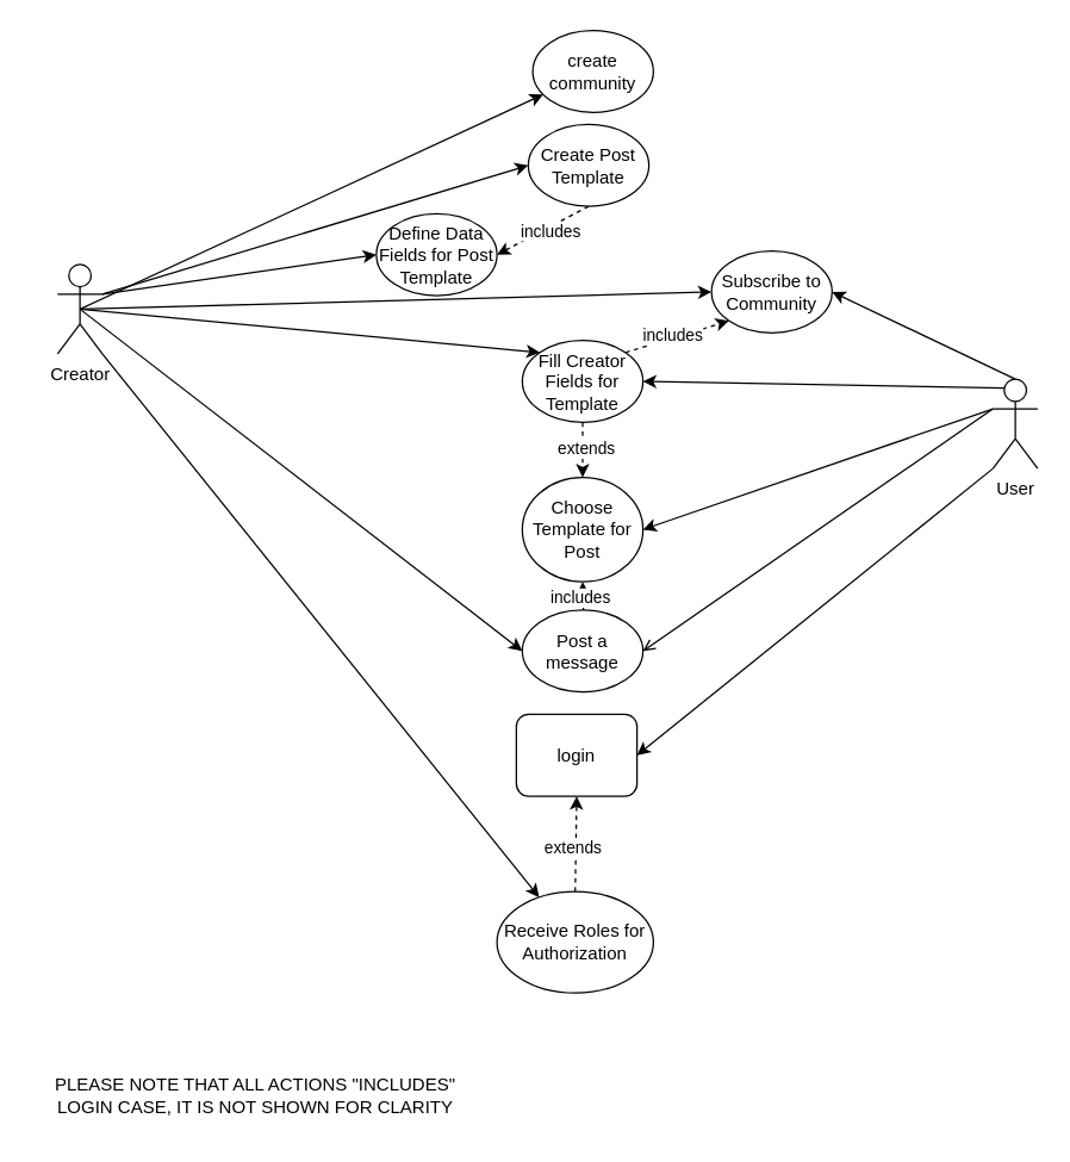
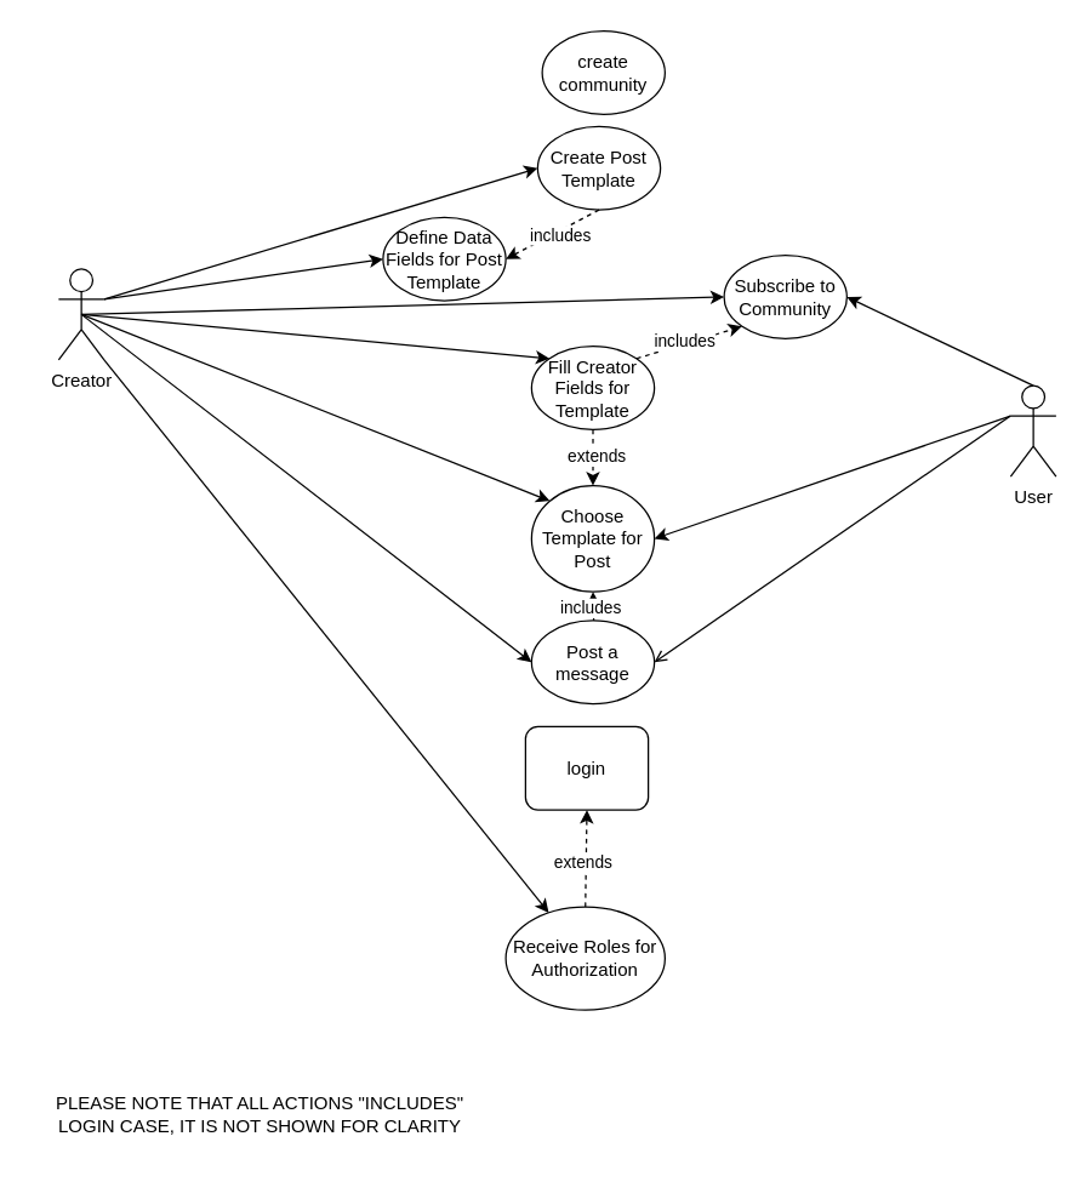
  <mxCell id="0" />
  <mxCell id="1" parent="0" />
  <mxCell id="2" value="Creator" style="shape=umlActor;verticalLabelPosition=bottom;verticalAlign=top;html=1;outlineConnect=0;" parent="1" vertex="1"><mxGeometry x="38" y="177" width="30" height="60" as="geometry" /></mxCell>
  <mxCell id="3" value="login" style="whiteSpace=wrap;html=1;rounded=1;" parent="1" vertex="1"><mxGeometry x="346" y="479" width="81" height="55" as="geometry" /></mxCell>
  <mxCell id="4" value="create community" style="ellipse;whiteSpace=wrap;html=1;" parent="1" vertex="1"><mxGeometry x="357" y="20" width="81" height="55" as="geometry" /></mxCell>
  <mxCell id="5" value="Post a message" style="ellipse;whiteSpace=wrap;html=1;" parent="1" vertex="1"><mxGeometry x="350" y="409" width="81" height="55" as="geometry" /></mxCell>
  <mxCell id="6" value="User" style="shape=umlActor;verticalLabelPosition=bottom;verticalAlign=top;html=1;outlineConnect=0;" parent="1" vertex="1"><mxGeometry x="666" y="254" width="30" height="60" as="geometry" /></mxCell>
- <mxCell id="7" value="" style="endArrow=classic;html=1;rounded=0;entryX=1;entryY=0.5;entryDx=0;entryDy=0;exitX=0;exitY=1;exitDx=0;exitDy=0;exitPerimeter=0;" parent="1" source="6" target="3" edge="1"><mxGeometry width="50" height="50" relative="1" as="geometry"><mxPoint x="676" y="284" as="sourcePoint" /><mxPoint x="524.223" y="363.112" as="targetPoint" /></mxGeometry></mxCell>
  <mxCell id="8" value="" style="endArrow=classic;html=1;rounded=0;exitX=1;exitY=1;exitDx=0;exitDy=0;exitPerimeter=0;" parent="1" source="2" target="27" edge="1"><mxGeometry width="50" height="50" relative="1" as="geometry"><mxPoint x="390" y="439" as="sourcePoint" /><mxPoint x="440" y="389" as="targetPoint" /></mxGeometry></mxCell>
  <mxCell id="9" value="Create Post Template" style="ellipse;whiteSpace=wrap;html=1;" parent="1" vertex="1"><mxGeometry x="354" y="83" width="81" height="55" as="geometry" /></mxCell>
  <mxCell id="10" value="Define Data Fields for Post Template" style="ellipse;whiteSpace=wrap;html=1;" parent="1" vertex="1"><mxGeometry x="252" y="143" width="81" height="55" as="geometry" /></mxCell>
  <mxCell id="11" value="" style="endArrow=classic;html=1;rounded=0;exitX=1;exitY=0.333;exitDx=0;exitDy=0;exitPerimeter=0;entryX=0;entryY=0.5;entryDx=0;entryDy=0;" parent="1" source="2" target="10" edge="1"><mxGeometry width="50" height="50" relative="1" as="geometry"><mxPoint x="460" y="217" as="sourcePoint" /><mxPoint x="440" y="271" as="targetPoint" /></mxGeometry></mxCell>
  <mxCell id="12" value="" style="endArrow=classic;html=1;rounded=0;exitX=1;exitY=0.333;exitDx=0;exitDy=0;exitPerimeter=0;entryX=0;entryY=0.5;entryDx=0;entryDy=0;" parent="1" source="2" target="9" edge="1"><mxGeometry width="50" height="50" relative="1" as="geometry"><mxPoint x="78" y="207" as="sourcePoint" /><mxPoint x="222" y="234" as="targetPoint" /></mxGeometry></mxCell>
  <mxCell id="13" value="" style="html=1;labelBackgroundColor=#ffffff;startArrow=none;startFill=0;startSize=6;endArrow=classic;endFill=1;endSize=6;jettySize=auto;orthogonalLoop=1;strokeWidth=1;dashed=1;fontSize=14;rounded=0;exitX=0.5;exitY=1;exitDx=0;exitDy=0;entryX=1;entryY=0.5;entryDx=0;entryDy=0;" parent="1" source="9" target="10" edge="1"><mxGeometry width="60" height="60" relative="1" as="geometry"><mxPoint x="385" y="326" as="sourcePoint" /><mxPoint x="445" y="266" as="targetPoint" /></mxGeometry></mxCell>
  <mxCell id="14" value="includes" style="edgeLabel;html=1;align=center;verticalAlign=middle;resizable=0;points=[];" parent="13" vertex="1" connectable="0"><mxGeometry x="-0.096" y="2" relative="1" as="geometry"><mxPoint as="offset" /></mxGeometry></mxCell>
  <mxCell id="15" value="" style="endArrow=classic;html=1;rounded=0;exitX=0.5;exitY=0.5;exitDx=0;exitDy=0;exitPerimeter=0;entryX=0;entryY=0.5;entryDx=0;entryDy=0;" parent="1" source="2" target="5" edge="1"><mxGeometry width="50" height="50" relative="1" as="geometry"><mxPoint x="390" y="321" as="sourcePoint" /><mxPoint x="440" y="271" as="targetPoint" /></mxGeometry></mxCell>
  <mxCell id="16" value="" style="endArrow=open;html=1;rounded=0;exitX=0;exitY=0.333;exitDx=0;exitDy=0;exitPerimeter=0;entryX=1;entryY=0.5;entryDx=0;entryDy=0;" parent="1" source="6" target="5" edge="1"><mxGeometry width="50" height="50" relative="1" as="geometry"><mxPoint x="63" y="217" as="sourcePoint" /><mxPoint x="364" y="321" as="targetPoint" /></mxGeometry></mxCell>
  <mxCell id="17" value="Choose Template for Post" style="ellipse;whiteSpace=wrap;html=1;" parent="1" vertex="1"><mxGeometry x="350" y="320" width="81" height="70" as="geometry" /></mxCell>
  <mxCell id="18" value="Fill Creator Fields for Template" style="ellipse;whiteSpace=wrap;html=1;" parent="1" vertex="1"><mxGeometry x="350" y="228" width="81" height="55" as="geometry" /></mxCell>
  <mxCell id="19" value="" style="html=1;labelBackgroundColor=#ffffff;startArrow=none;startFill=0;startSize=6;endArrow=classic;endFill=1;endSize=6;jettySize=auto;orthogonalLoop=1;strokeWidth=1;dashed=1;fontSize=14;rounded=0;exitX=0.5;exitY=1;exitDx=0;exitDy=0;entryX=0.5;entryY=1;entryDx=0;entryDy=0;" parent="1" target="17" edge="1"><mxGeometry width="60" height="60" relative="1" as="geometry"><mxPoint x="391" y="409" as="sourcePoint" /><mxPoint x="405" y="148" as="targetPoint" /></mxGeometry></mxCell>
  <mxCell id="20" value="includes" style="edgeLabel;html=1;align=center;verticalAlign=middle;resizable=0;points=[];" parent="19" vertex="1" connectable="0"><mxGeometry x="-0.096" y="2" relative="1" as="geometry"><mxPoint as="offset" /></mxGeometry></mxCell>
  <mxCell id="21" value="" style="html=1;labelBackgroundColor=#ffffff;startArrow=none;startFill=0;startSize=6;endArrow=classic;endFill=1;endSize=6;jettySize=auto;orthogonalLoop=1;strokeWidth=1;dashed=1;fontSize=14;rounded=0;exitX=0.5;exitY=1;exitDx=0;exitDy=0;entryX=0.5;entryY=0;entryDx=0;entryDy=0;" parent="1" source="18" target="17" edge="1"><mxGeometry width="60" height="60" relative="1" as="geometry"><mxPoint x="488" y="264" as="sourcePoint" /><mxPoint x="488" y="320" as="targetPoint" /></mxGeometry></mxCell>
  <mxCell id="22" value="extends" style="edgeLabel;html=1;align=center;verticalAlign=middle;resizable=0;points=[];" parent="21" vertex="1" connectable="0"><mxGeometry x="-0.096" y="2" relative="1" as="geometry"><mxPoint as="offset" /></mxGeometry></mxCell>
  <mxCell id="23" value="" style="endArrow=classic;html=1;rounded=0;exitX=0.5;exitY=0.5;exitDx=0;exitDy=0;exitPerimeter=0;entryX=0;entryY=0;entryDx=0;entryDy=0;" parent="1" source="2" target="18" edge="1"><mxGeometry width="50" height="50" relative="1" as="geometry"><mxPoint x="390" y="321" as="sourcePoint" /><mxPoint x="440" y="271" as="targetPoint" /></mxGeometry></mxCell>
- <mxCell id="24" value="" style="endArrow=classic;html=1;rounded=0;exitX=0.5;exitY=0.5;exitDx=0;exitDy=0;exitPerimeter=0;" parent="1" source="2" target="4" edge="1"><mxGeometry width="50" height="50" relative="1" as="geometry"><mxPoint x="63" y="217" as="sourcePoint" /><mxPoint x="372" y="246" as="targetPoint" /></mxGeometry></mxCell>
+ <mxCell id="24" value="" style="endArrow=classic;html=1;rounded=0;exitX=0.5;exitY=0.5;exitDx=0;exitDy=0;exitPerimeter=0;entryX=0;entryY=0;entryDx=0;entryDy=0;" parent="1" source="2" target="17" edge="1"><mxGeometry width="50" height="50" relative="1" as="geometry"><mxPoint x="63" y="217" as="sourcePoint" /><mxPoint x="372" y="246" as="targetPoint" /></mxGeometry></mxCell>
  <mxCell id="25" value="" style="endArrow=classic;html=1;rounded=0;exitX=0;exitY=0.333;exitDx=0;exitDy=0;exitPerimeter=0;entryX=1;entryY=0.5;entryDx=0;entryDy=0;" parent="1" source="6" target="17" edge="1"><mxGeometry width="50" height="50" relative="1" as="geometry"><mxPoint x="676" y="284" as="sourcePoint" /><mxPoint x="441" y="447" as="targetPoint" /></mxGeometry></mxCell>
- <mxCell id="26" value="" style="endArrow=classic;html=1;rounded=0;exitX=0.25;exitY=0.1;exitDx=0;exitDy=0;exitPerimeter=0;entryX=1;entryY=0.5;entryDx=0;entryDy=0;" parent="1" source="6" target="18" edge="1"><mxGeometry width="50" height="50" relative="1" as="geometry"><mxPoint x="676" y="284" as="sourcePoint" /><mxPoint x="441" y="358" as="targetPoint" /></mxGeometry></mxCell>
  <mxCell id="27" value="Receive Roles for Authorization" style="ellipse;whiteSpace=wrap;html=1;" parent="1" vertex="1"><mxGeometry x="333" y="598" width="105" height="68" as="geometry" /></mxCell>
  <mxCell id="28" value="" style="html=1;labelBackgroundColor=#ffffff;startArrow=none;startFill=0;startSize=6;endArrow=classic;endFill=1;endSize=6;jettySize=auto;orthogonalLoop=1;strokeWidth=1;dashed=1;fontSize=14;rounded=0;exitX=0.5;exitY=0;exitDx=0;exitDy=0;entryX=0.5;entryY=1;entryDx=0;entryDy=0;" parent="1" source="27" target="3" edge="1"><mxGeometry width="60" height="60" relative="1" as="geometry"><mxPoint x="482" y="582" as="sourcePoint" /><mxPoint x="482" y="619" as="targetPoint" /></mxGeometry></mxCell>
  <mxCell id="29" value="extends" style="edgeLabel;html=1;align=center;verticalAlign=middle;resizable=0;points=[];" parent="28" vertex="1" connectable="0"><mxGeometry x="-0.096" y="2" relative="1" as="geometry"><mxPoint as="offset" /></mxGeometry></mxCell>
  <mxCell id="30" value="Subscribe to Community" style="ellipse;whiteSpace=wrap;html=1;" vertex="1" parent="1"><mxGeometry x="477" y="168" width="81" height="55" as="geometry" /></mxCell>
  <mxCell id="31" value="" style="endArrow=classic;html=1;rounded=0;exitX=0.5;exitY=0;exitDx=0;exitDy=0;exitPerimeter=0;entryX=1;entryY=0.5;entryDx=0;entryDy=0;" edge="1" parent="1" source="6" target="30"><mxGeometry width="50" height="50" relative="1" as="geometry"><mxPoint x="684" y="270" as="sourcePoint" /><mxPoint x="441" y="266" as="targetPoint" /></mxGeometry></mxCell>
  <mxCell id="32" value="" style="endArrow=classic;html=1;rounded=0;exitX=0.5;exitY=0.5;exitDx=0;exitDy=0;exitPerimeter=0;entryX=0;entryY=0.5;entryDx=0;entryDy=0;" edge="1" parent="1" source="2" target="30"><mxGeometry width="50" height="50" relative="1" as="geometry"><mxPoint x="691" y="264" as="sourcePoint" /><mxPoint x="551" y="176" as="targetPoint" /></mxGeometry></mxCell>
  <mxCell id="33" value="" style="html=1;labelBackgroundColor=#ffffff;startArrow=none;startFill=0;startSize=6;endArrow=classic;endFill=1;endSize=6;jettySize=auto;orthogonalLoop=1;strokeWidth=1;dashed=1;fontSize=14;rounded=0;exitX=1;exitY=0;exitDx=0;exitDy=0;entryX=0;entryY=1;entryDx=0;entryDy=0;" edge="1" parent="1" source="18" target="30"><mxGeometry width="60" height="60" relative="1" as="geometry"><mxPoint x="689" y="172" as="sourcePoint" /><mxPoint x="689" y="206" as="targetPoint" /></mxGeometry></mxCell>
  <mxCell id="34" value="includes" style="edgeLabel;html=1;align=center;verticalAlign=middle;resizable=0;points=[];" vertex="1" connectable="0" parent="33"><mxGeometry x="-0.096" y="2" relative="1" as="geometry"><mxPoint as="offset" /></mxGeometry></mxCell>
  <mxCell id="35" value="PLEASE NOTE THAT ALL ACTIONS &quot;INCLUDES&quot; LOGIN CASE, IT IS NOT SHOWN FOR CLARITY" style="text;html=1;align=center;verticalAlign=middle;whiteSpace=wrap;rounded=0;" vertex="1" parent="1"><mxGeometry x="20" y="712" width="302" height="46" as="geometry" /></mxCell>
